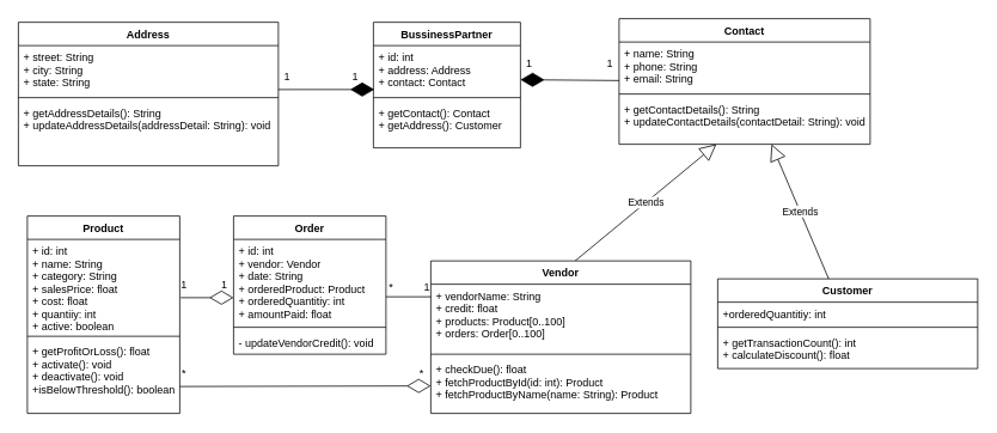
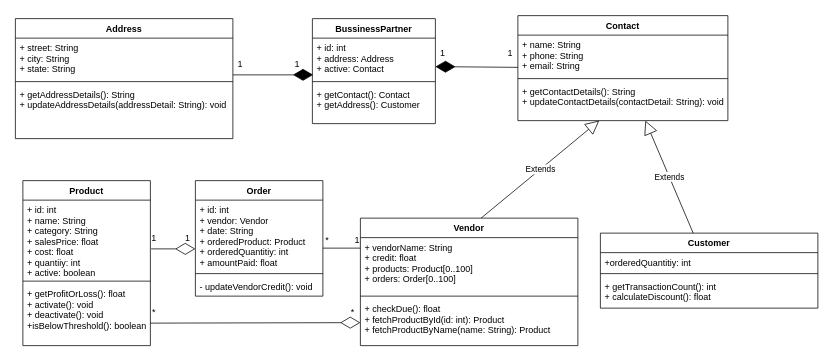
  <mxCell id="0" />
  <mxCell id="1" parent="0" />
  <mxCell id="2" value="Product&#10;" style="swimlane;fontStyle=1;align=center;verticalAlign=top;childLayout=stackLayout;horizontal=1;startSize=26;horizontalStack=0;resizeParent=1;resizeParentMax=0;resizeLast=0;collapsible=1;marginBottom=0;" vertex="1" parent="1"><mxGeometry x="30" y="240" width="170" height="220" as="geometry" /></mxCell>
  <mxCell id="3" value="+ id: int&#10;+ name: String&#10;+ category: String&#10;+ salesPrice: float&#10;+ cost: float&#10;+ quantiiy: int&#10;+ active: boolean" style="text;strokeColor=none;fillColor=none;align=left;verticalAlign=top;spacingLeft=4;spacingRight=4;overflow=hidden;rotatable=0;points=[[0,0.5],[1,0.5]];portConstraint=eastwest;" vertex="1" parent="2"><mxGeometry y="26" width="170" height="104" as="geometry" /></mxCell>
  <mxCell id="4" value="" style="line;strokeWidth=1;fillColor=none;align=left;verticalAlign=middle;spacingTop=-1;spacingLeft=3;spacingRight=3;rotatable=0;labelPosition=right;points=[];portConstraint=eastwest;" vertex="1" parent="2"><mxGeometry y="130" width="170" height="8" as="geometry" /></mxCell>
  <mxCell id="5" value="+ getProfitOrLoss(): float&#10;+ activate(): void&#10;+ deactivate(): void&#10;+isBelowThreshold(): boolean " style="text;strokeColor=none;fillColor=none;align=left;verticalAlign=top;spacingLeft=4;spacingRight=4;overflow=hidden;rotatable=0;points=[[0,0.5],[1,0.5]];portConstraint=eastwest;" vertex="1" parent="2"><mxGeometry y="138" width="170" height="82" as="geometry" /></mxCell>
  <mxCell id="6" value="Order&#10;" style="swimlane;fontStyle=1;align=center;verticalAlign=top;childLayout=stackLayout;horizontal=1;startSize=26;horizontalStack=0;resizeParent=1;resizeParentMax=0;resizeLast=0;collapsible=1;marginBottom=0;" vertex="1" parent="1"><mxGeometry x="260" y="240" width="170" height="154" as="geometry" /></mxCell>
  <mxCell id="7" value="+ id: int&#10;+ vendor: Vendor&#10;+ date: String&#10;+ orderedProduct: Product&#10;+ orderedQuantitiy: int&#10;+ amountPaid: float" style="text;strokeColor=none;fillColor=none;align=left;verticalAlign=top;spacingLeft=4;spacingRight=4;overflow=hidden;rotatable=0;points=[[0,0.5],[1,0.5]];portConstraint=eastwest;" vertex="1" parent="6"><mxGeometry y="26" width="170" height="94" as="geometry" /></mxCell>
  <mxCell id="8" value="" style="line;strokeWidth=1;fillColor=none;align=left;verticalAlign=middle;spacingTop=-1;spacingLeft=3;spacingRight=3;rotatable=0;labelPosition=right;points=[];portConstraint=eastwest;" vertex="1" parent="6"><mxGeometry y="120" width="170" height="8" as="geometry" /></mxCell>
  <mxCell id="9" value="- updateVendorCredit(): void" style="text;strokeColor=none;fillColor=none;align=left;verticalAlign=top;spacingLeft=4;spacingRight=4;overflow=hidden;rotatable=0;points=[[0,0.5],[1,0.5]];portConstraint=eastwest;" vertex="1" parent="6"><mxGeometry y="128" width="170" height="26" as="geometry" /></mxCell>
  <mxCell id="10" value="Customer&#10;&#10;" style="swimlane;fontStyle=1;align=center;verticalAlign=top;childLayout=stackLayout;horizontal=1;startSize=26;horizontalStack=0;resizeParent=1;resizeParentMax=0;resizeLast=0;collapsible=1;marginBottom=0;" vertex="1" parent="1"><mxGeometry x="800" y="310" width="290" height="100" as="geometry" /></mxCell>
  <mxCell id="11" value="+orderedQuantitiy: int" style="text;strokeColor=none;fillColor=none;align=left;verticalAlign=top;spacingLeft=4;spacingRight=4;overflow=hidden;rotatable=0;points=[[0,0.5],[1,0.5]];portConstraint=eastwest;" vertex="1" parent="10"><mxGeometry y="26" width="290" height="24" as="geometry" /></mxCell>
  <mxCell id="12" value="" style="line;strokeWidth=1;fillColor=none;align=left;verticalAlign=middle;spacingTop=-1;spacingLeft=3;spacingRight=3;rotatable=0;labelPosition=right;points=[];portConstraint=eastwest;" vertex="1" parent="10"><mxGeometry y="50" width="290" height="8" as="geometry" /></mxCell>
  <mxCell id="13" value="+ getTransactionCount(): int&#10;+ calculateDiscount(): float" style="text;strokeColor=none;fillColor=none;align=left;verticalAlign=top;spacingLeft=4;spacingRight=4;overflow=hidden;rotatable=0;points=[[0,0.5],[1,0.5]];portConstraint=eastwest;" vertex="1" parent="10"><mxGeometry y="58" width="290" height="42" as="geometry" /></mxCell>
  <mxCell id="14" value="Contact&#10;" style="swimlane;fontStyle=1;align=center;verticalAlign=top;childLayout=stackLayout;horizontal=1;startSize=26;horizontalStack=0;resizeParent=1;resizeParentMax=0;resizeLast=0;collapsible=1;marginBottom=0;flipH=0;flipV=0;" vertex="1" parent="1"><mxGeometry x="690" y="20" width="280" height="140" as="geometry" /></mxCell>
  <mxCell id="15" value="+ name: String&#10;+ phone: String&#10;+ email: String" style="text;strokeColor=none;fillColor=none;align=left;verticalAlign=top;spacingLeft=4;spacingRight=4;overflow=hidden;rotatable=0;points=[[0,0.5],[1,0.5]];portConstraint=eastwest;" vertex="1" parent="14"><mxGeometry y="26" width="280" height="54" as="geometry" /></mxCell>
  <mxCell id="16" value="" style="line;strokeWidth=1;fillColor=none;align=left;verticalAlign=middle;spacingTop=-1;spacingLeft=3;spacingRight=3;rotatable=0;labelPosition=right;points=[];portConstraint=eastwest;" vertex="1" parent="14"><mxGeometry y="80" width="280" height="8" as="geometry" /></mxCell>
  <mxCell id="17" value="+ getContactDetails(): String&#10;+ updateContactDetails(contactDetail: String): void" style="text;strokeColor=none;fillColor=none;align=left;verticalAlign=top;spacingLeft=4;spacingRight=4;overflow=hidden;rotatable=0;points=[[0,0.5],[1,0.5]];portConstraint=eastwest;" vertex="1" parent="14"><mxGeometry y="88" width="280" height="52" as="geometry" /></mxCell>
  <mxCell id="18" value="BussinessPartner" style="swimlane;fontStyle=1;align=center;verticalAlign=top;childLayout=stackLayout;horizontal=1;startSize=26;horizontalStack=0;resizeParent=1;resizeParentMax=0;resizeLast=0;collapsible=1;marginBottom=0;" vertex="1" parent="1"><mxGeometry x="416" y="24" width="164" height="140" as="geometry" /></mxCell>
- <mxCell id="19" value="+ id: int&#10;+ address: Address&#10;+ contact: Contact" style="text;strokeColor=none;fillColor=none;align=left;verticalAlign=top;spacingLeft=4;spacingRight=4;overflow=hidden;rotatable=0;points=[[0,0.5],[1,0.5]];portConstraint=eastwest;" vertex="1" parent="18"><mxGeometry y="26" width="164" height="54" as="geometry" /></mxCell>
+ <mxCell id="19" value="+ id: int&#10;+ address: Address&#10;+ active: Contact" style="text;strokeColor=none;fillColor=none;align=left;verticalAlign=top;spacingLeft=4;spacingRight=4;overflow=hidden;rotatable=0;points=[[0,0.5],[1,0.5]];portConstraint=eastwest;" vertex="1" parent="18"><mxGeometry y="26" width="164" height="54" as="geometry" /></mxCell>
  <mxCell id="20" value="" style="line;strokeWidth=1;fillColor=none;align=left;verticalAlign=middle;spacingTop=-1;spacingLeft=3;spacingRight=3;rotatable=0;labelPosition=right;points=[];portConstraint=eastwest;" vertex="1" parent="18"><mxGeometry y="80" width="164" height="8" as="geometry" /></mxCell>
  <mxCell id="21" value="+ getContact(): Contact&#10;+ getAddress(): Customer" style="text;strokeColor=none;fillColor=none;align=left;verticalAlign=top;spacingLeft=4;spacingRight=4;overflow=hidden;rotatable=0;points=[[0,0.5],[1,0.5]];portConstraint=eastwest;" vertex="1" parent="18"><mxGeometry y="88" width="164" height="52" as="geometry" /></mxCell>
  <mxCell id="22" value="Address&#10;" style="swimlane;fontStyle=1;align=center;verticalAlign=top;childLayout=stackLayout;horizontal=1;startSize=26;horizontalStack=0;resizeParent=1;resizeParentMax=0;resizeLast=0;collapsible=1;marginBottom=0;" vertex="1" parent="1"><mxGeometry x="20" y="24" width="290" height="160" as="geometry" /></mxCell>
  <mxCell id="23" value="+ street: String&#10;+ city: String&#10;+ state: String" style="text;strokeColor=none;fillColor=none;align=left;verticalAlign=top;spacingLeft=4;spacingRight=4;overflow=hidden;rotatable=0;points=[[0,0.5],[1,0.5]];portConstraint=eastwest;" vertex="1" parent="22"><mxGeometry y="26" width="290" height="54" as="geometry" /></mxCell>
  <mxCell id="24" value="" style="line;strokeWidth=1;fillColor=none;align=left;verticalAlign=middle;spacingTop=-1;spacingLeft=3;spacingRight=3;rotatable=0;labelPosition=right;points=[];portConstraint=eastwest;" vertex="1" parent="22"><mxGeometry y="80" width="290" height="8" as="geometry" /></mxCell>
  <mxCell id="25" value="+ getAddressDetails(): String&#10;+ updateAddressDetails(addressDetail: String): void" style="text;strokeColor=none;fillColor=none;align=left;verticalAlign=top;spacingLeft=4;spacingRight=4;overflow=hidden;rotatable=0;points=[[0,0.5],[1,0.5]];portConstraint=eastwest;" vertex="1" parent="22"><mxGeometry y="88" width="290" height="72" as="geometry" /></mxCell>
  <mxCell id="26" value="" style="endArrow=diamondThin;endFill=1;endSize=24;html=1;entryX=0.006;entryY=0.907;entryDx=0;entryDy=0;entryPerimeter=0;" edge="1" parent="1" target="19"><mxGeometry width="160" relative="1" as="geometry"><mxPoint x="310" y="99" as="sourcePoint" /><mxPoint x="530" y="630" as="targetPoint" /></mxGeometry></mxCell>
  <mxCell id="27" value="" style="endArrow=diamondThin;endFill=1;endSize=24;html=1;exitX=0;exitY=0.796;exitDx=0;exitDy=0;exitPerimeter=0;" edge="1" parent="1" source="15"><mxGeometry width="160" relative="1" as="geometry"><mxPoint x="370" y="630" as="sourcePoint" /><mxPoint x="580" y="88" as="targetPoint" /><Array as="points" /></mxGeometry></mxCell>
  <mxCell id="28" value="1" style="text;html=1;strokeColor=none;fillColor=none;align=center;verticalAlign=middle;whiteSpace=wrap;rounded=0;" vertex="1" parent="1"><mxGeometry x="310" y="80" width="20" height="10" as="geometry" /></mxCell>
  <mxCell id="29" value="Extends" style="endArrow=block;endSize=16;endFill=0;html=1;exitX=0.555;exitY=0;exitDx=0;exitDy=0;exitPerimeter=0;" edge="1" parent="1" source="31" target="17"><mxGeometry width="160" relative="1" as="geometry"><mxPoint x="680" y="238" as="sourcePoint" /><mxPoint x="840" y="210" as="targetPoint" /></mxGeometry></mxCell>
  <mxCell id="30" value="Extends" style="endArrow=block;endSize=16;endFill=0;html=1;" edge="1" parent="1" source="10"><mxGeometry width="160" relative="1" as="geometry"><mxPoint x="960" y="307" as="sourcePoint" /><mxPoint x="860" y="160" as="targetPoint" /></mxGeometry></mxCell>
  <mxCell id="31" value="Vendor&#10;" style="swimlane;fontStyle=1;align=center;verticalAlign=top;childLayout=stackLayout;horizontal=1;startSize=26;horizontalStack=0;resizeParent=1;resizeParentMax=0;resizeLast=0;collapsible=1;marginBottom=0;" vertex="1" parent="1"><mxGeometry x="480" y="290" width="290" height="170" as="geometry" /></mxCell>
  <mxCell id="32" value="+ vendorName: String&#10;+ credit: float&#10;+ products: Product[0..100]&#10;+ orders: Order[0..100]" style="text;strokeColor=none;fillColor=none;align=left;verticalAlign=top;spacingLeft=4;spacingRight=4;overflow=hidden;rotatable=0;points=[[0,0.5],[1,0.5]];portConstraint=eastwest;" vertex="1" parent="31"><mxGeometry y="26" width="290" height="74" as="geometry" /></mxCell>
  <mxCell id="33" value="" style="line;strokeWidth=1;fillColor=none;align=left;verticalAlign=middle;spacingTop=-1;spacingLeft=3;spacingRight=3;rotatable=0;labelPosition=right;points=[];portConstraint=eastwest;" vertex="1" parent="31"><mxGeometry y="100" width="290" height="8" as="geometry" /></mxCell>
  <mxCell id="34" value="+ checkDue(): float&#10;+ fetchProductById(id: int): Product&#10;+ fetchProductByName(name: String): Product" style="text;strokeColor=none;fillColor=none;align=left;verticalAlign=top;spacingLeft=4;spacingRight=4;overflow=hidden;rotatable=0;points=[[0,0.5],[1,0.5]];portConstraint=eastwest;" vertex="1" parent="31"><mxGeometry y="108" width="290" height="62" as="geometry" /></mxCell>
  <mxCell id="35" value="" style="endArrow=diamondThin;endFill=0;endSize=24;html=1;" edge="1" parent="1" target="34"><mxGeometry width="160" relative="1" as="geometry"><mxPoint x="200" y="430" as="sourcePoint" /><mxPoint x="479" y="431" as="targetPoint" /></mxGeometry></mxCell>
  <mxCell id="36" value="" style="endArrow=diamondThin;endFill=0;endSize=24;html=1;" edge="1" parent="1"><mxGeometry width="160" relative="1" as="geometry"><mxPoint x="201" y="331" as="sourcePoint" /><mxPoint x="260" y="331" as="targetPoint" /></mxGeometry></mxCell>
  <mxCell id="37" value="" style="line;strokeWidth=1;rotatable=0;dashed=0;labelPosition=right;align=left;verticalAlign=middle;spacingTop=0;spacingLeft=6;points=[];portConstraint=eastwest;" vertex="1" parent="1"><mxGeometry x="430" y="325" width="50" height="10" as="geometry" /></mxCell>
  <mxCell id="38" value="*" style="text;html=1;strokeColor=none;fillColor=none;align=center;verticalAlign=middle;whiteSpace=wrap;rounded=0;" vertex="1" parent="1"><mxGeometry x="200" y="410" width="10" height="10" as="geometry" /></mxCell>
  <mxCell id="39" value="*" style="text;html=1;strokeColor=none;fillColor=none;align=center;verticalAlign=middle;whiteSpace=wrap;rounded=0;" vertex="1" parent="1"><mxGeometry x="450" y="405" width="40" height="20" as="geometry" /></mxCell>
  <mxCell id="40" value="1" style="text;html=1;strokeColor=none;fillColor=none;align=center;verticalAlign=middle;whiteSpace=wrap;rounded=0;" vertex="1" parent="1"><mxGeometry x="120" y="307" width="170" height="20" as="geometry" /></mxCell>
  <mxCell id="41" value="1" style="text;html=1;strokeColor=none;fillColor=none;align=center;verticalAlign=middle;whiteSpace=wrap;rounded=0;" vertex="1" parent="1"><mxGeometry x="230" y="307" width="40" height="20" as="geometry" /></mxCell>
  <mxCell id="42" value="*" style="text;html=1;strokeColor=none;fillColor=none;align=center;verticalAlign=middle;whiteSpace=wrap;rounded=0;" vertex="1" parent="1"><mxGeometry x="416" y="310" width="40" height="20" as="geometry" /></mxCell>
  <mxCell id="43" value="1" style="text;html=1;strokeColor=none;fillColor=none;align=center;verticalAlign=middle;whiteSpace=wrap;rounded=0;" vertex="1" parent="1"><mxGeometry x="456" y="310" width="40" height="20" as="geometry" /></mxCell>
  <mxCell id="44" value="1" style="text;html=1;strokeColor=none;fillColor=none;align=center;verticalAlign=middle;whiteSpace=wrap;rounded=0;" vertex="1" parent="1"><mxGeometry x="570" y="60" width="40" height="20" as="geometry" /></mxCell>
  <mxCell id="45" value="1" style="text;html=1;strokeColor=none;fillColor=none;align=center;verticalAlign=middle;whiteSpace=wrap;rounded=0;" vertex="1" parent="1"><mxGeometry x="376" y="75" width="40" height="20" as="geometry" /></mxCell>
  <mxCell id="46" value="1" style="text;html=1;strokeColor=none;fillColor=none;align=center;verticalAlign=middle;whiteSpace=wrap;rounded=0;" vertex="1" parent="1"><mxGeometry x="660" y="60" width="40" height="20" as="geometry" /></mxCell>
